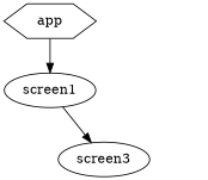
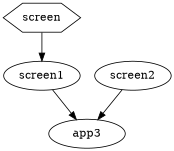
  digraph {
    schemaFileName="single-flow-attr-order-schema"
-   app [shape=hexagon type=flow]
+   app [shape=hexagon type=flow label=screen]
    screen1
-   screen3
+   screen3 [label=app3]
+   screen2
    app -> screen1
    screen1 -> screen3
+   screen2 -> screen3
  }
